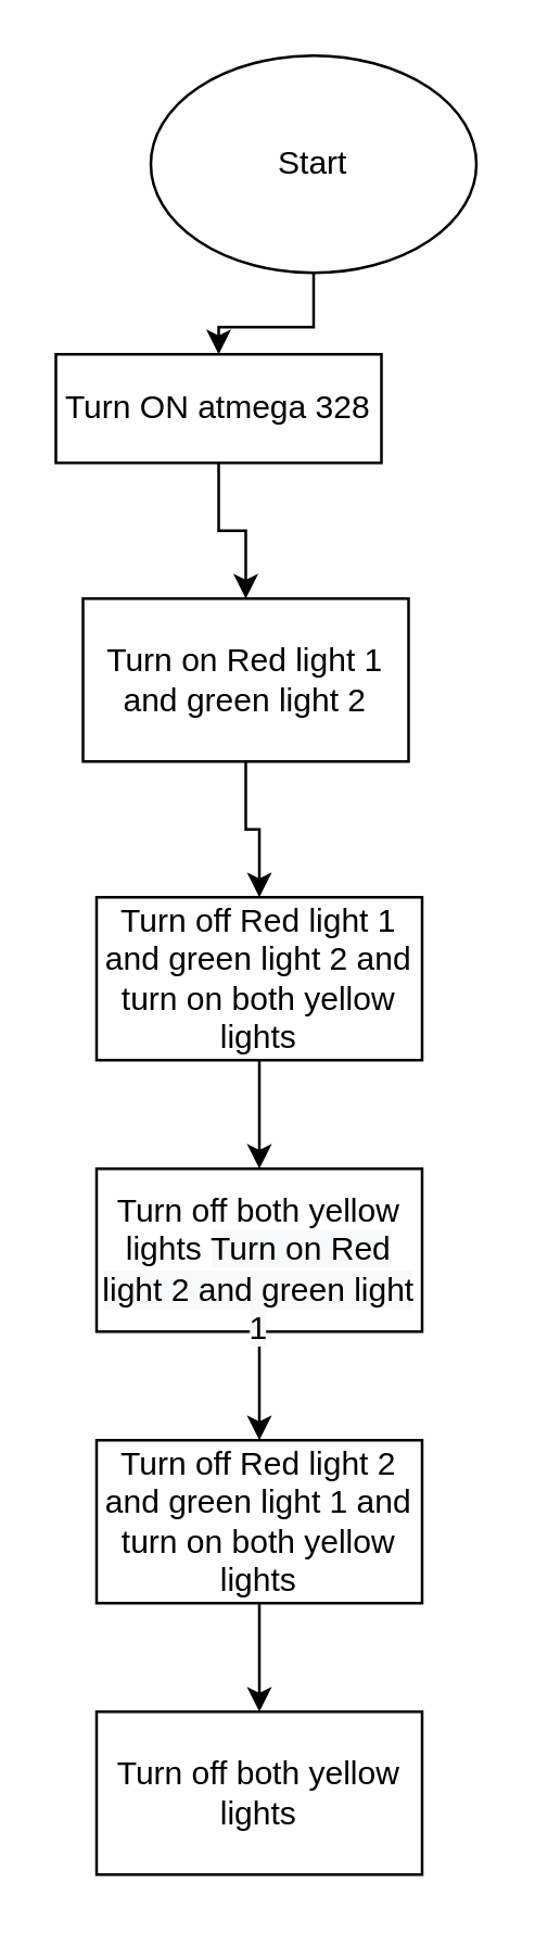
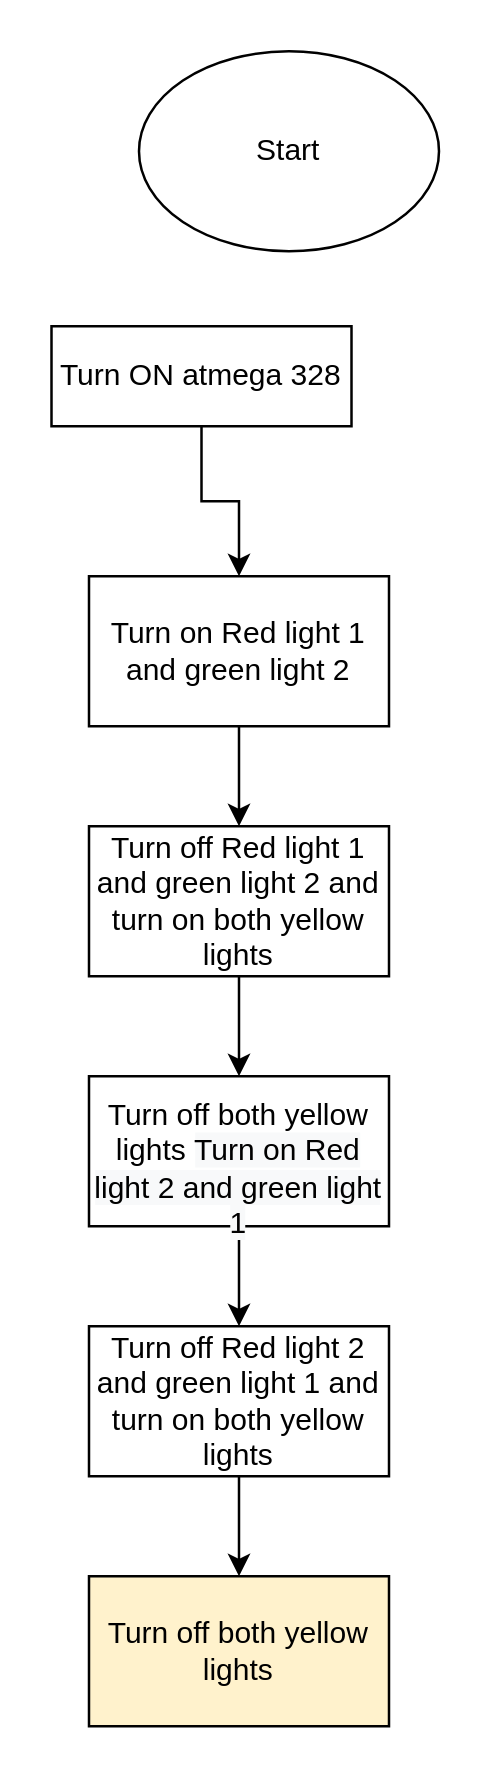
  <mxCell id="0" />
  <mxCell id="1" parent="0" />
- <mxCell id="2" value="" style="edgeStyle=orthogonalEdgeStyle;rounded=0;orthogonalLoop=1;jettySize=auto;html=1;" edge="1" parent="1" source="3" target="5"><mxGeometry relative="1" as="geometry" /></mxCell>
  <mxCell id="3" value="Start" style="ellipse;whiteSpace=wrap;html=1;" vertex="1" parent="1"><mxGeometry x="55" y="20" width="120" height="80" as="geometry" /></mxCell>
  <mxCell id="4" value="" style="edgeStyle=orthogonalEdgeStyle;rounded=0;orthogonalLoop=1;jettySize=auto;html=1;" edge="1" parent="1" source="5" target="7"><mxGeometry relative="1" as="geometry" /></mxCell>
  <mxCell id="5" value="Turn ON atmega 328" style="whiteSpace=wrap;html=1;" vertex="1" parent="1"><mxGeometry x="20" y="130" width="120" height="40" as="geometry" /></mxCell>
  <mxCell id="6" value="" style="edgeStyle=orthogonalEdgeStyle;rounded=0;orthogonalLoop=1;jettySize=auto;html=1;" edge="1" parent="1" source="7" target="9"><mxGeometry relative="1" as="geometry" /></mxCell>
- <mxCell id="7" value="Turn on Red light 1 and green light 2" style="whiteSpace=wrap;html=1;" vertex="1" parent="1"><mxGeometry x="30" y="220" width="120" height="60" as="geometry" /></mxCell>
+ <mxCell id="7" value="Turn on Red light 1 and green light 2" style="whiteSpace=wrap;html=1;" vertex="1" parent="1"><mxGeometry x="35" y="230" width="120" height="60" as="geometry" /></mxCell>
  <mxCell id="8" value="" style="edgeStyle=orthogonalEdgeStyle;rounded=0;orthogonalLoop=1;jettySize=auto;html=1;" edge="1" parent="1" source="9" target="11"><mxGeometry relative="1" as="geometry" /></mxCell>
  <mxCell id="9" value="Turn off Red light 1 and green light 2 and turn on both yellow lights" style="whiteSpace=wrap;html=1;" vertex="1" parent="1"><mxGeometry x="35" y="330" width="120" height="60" as="geometry" /></mxCell>
  <mxCell id="10" value="" style="edgeStyle=orthogonalEdgeStyle;rounded=0;orthogonalLoop=1;jettySize=auto;html=1;" edge="1" parent="1" source="11" target="13"><mxGeometry relative="1" as="geometry" /></mxCell>
  <mxCell id="11" value="&lt;br&gt;Turn off both yellow lights&amp;nbsp;&lt;span style=&quot;color: rgb(0 , 0 , 0) ; font-family: &amp;#34;helvetica&amp;#34; ; font-size: 12px ; font-style: normal ; font-weight: 400 ; letter-spacing: normal ; text-align: center ; text-indent: 0px ; text-transform: none ; word-spacing: 0px ; background-color: rgb(248 , 249 , 250) ; display: inline ; float: none&quot;&gt;Turn on Red light 2 and green light 1&lt;/span&gt;" style="whiteSpace=wrap;html=1;" vertex="1" parent="1"><mxGeometry x="35" y="430" width="120" height="60" as="geometry" /></mxCell>
  <mxCell id="12" value="" style="edgeStyle=orthogonalEdgeStyle;rounded=0;orthogonalLoop=1;jettySize=auto;html=1;" edge="1" parent="1" source="13" target="14"><mxGeometry relative="1" as="geometry" /></mxCell>
  <mxCell id="13" value="&lt;span&gt;Turn off Red light 2 and green light 1 and turn on both yellow lights&lt;/span&gt;" style="whiteSpace=wrap;html=1;" vertex="1" parent="1"><mxGeometry x="35" y="530" width="120" height="60" as="geometry" /></mxCell>
- <mxCell id="14" value="&lt;span&gt;Turn off both yellow lights&lt;/span&gt;" style="whiteSpace=wrap;html=1;" vertex="1" parent="1"><mxGeometry x="35" y="630" width="120" height="60" as="geometry" /></mxCell>
+ <mxCell id="14" value="&lt;span&gt;Turn off both yellow lights&lt;/span&gt;" style="whiteSpace=wrap;html=1;fillColor=#fff2cc;" vertex="1" parent="1"><mxGeometry x="35" y="630" width="120" height="60" as="geometry" /></mxCell>
